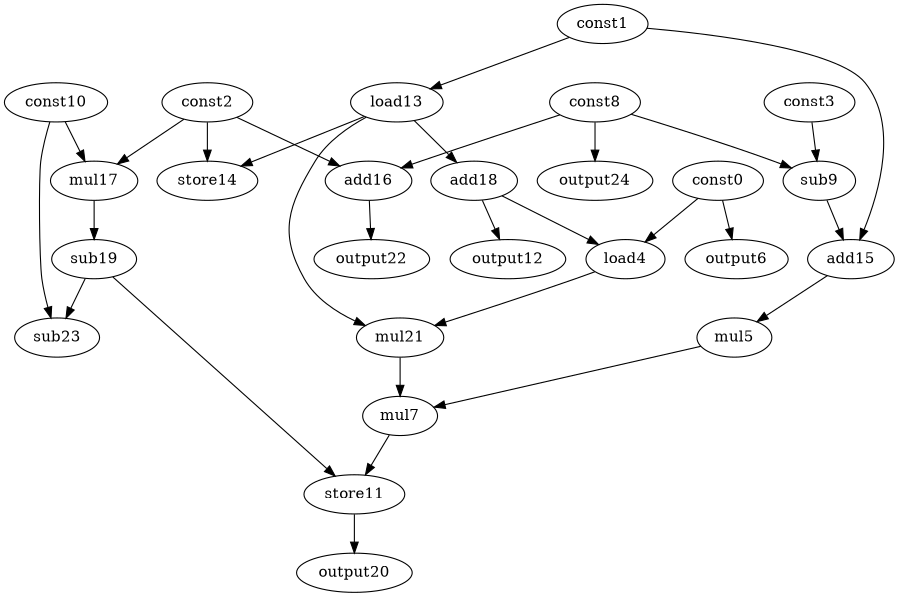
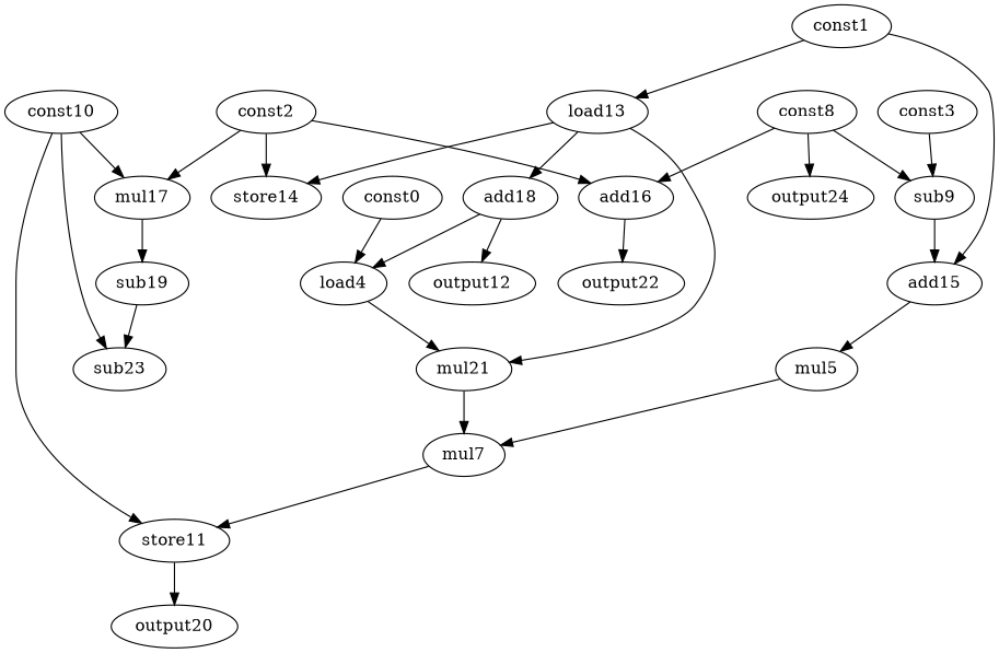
  digraph {
    node [opcode=const]
    edge [operand=0]
    load4 [opcode=load]
    const0
-   output6 [opcode=output]
    mul21 [opcode=mul]
    sub19 [opcode=sub]
    sub23 [opcode=sub]
    load13 [opcode=load]
    const1
    add15 [opcode=add]
    store14 [opcode=store]
    add18 [opcode=add]
    mul5 [opcode=mul]
    const2
    add16 [opcode=add]
    mul17 [opcode=mul]
    mul7 [opcode=mul]
    output22 [opcode=output]
    sub9 [opcode=sub]
    const3
    output12 [opcode=output]
    store11 [opcode=store]
    output20 [opcode=output]
    const8
    output24 [opcode=output]
    const10
    load4 -> mul21
    const0 -> load4
-   const0 -> output6
    mul21 -> mul7
    sub19 -> sub23 [operand=1]
    load13 -> mul21 [operand=1]
    load13 -> store14 [operand=1]
    load13 -> add18 [operand=1]
    const1 -> load13
    const1 -> add15
    add15 -> mul5 [operand=1]
    add18 -> load4
    add18 -> output12
    mul5 -> mul7 [operand=1]
    const2 -> store14
    const2 -> add16 [operand=1]
    const2 -> mul17
    add16 -> output22
    mul17 -> sub19 [operand=1]
    mul7 -> store11 [operand=1]
    sub9 -> add15 [operand=1]
    const3 -> sub9 [operand=1]
    store11 -> output20
    const8 -> add16
    const8 -> sub9
    const8 -> output24
    const10 -> sub23
    const10 -> mul17 [operand=1]
-   sub19 -> store11
+   const10 -> store11
  }
